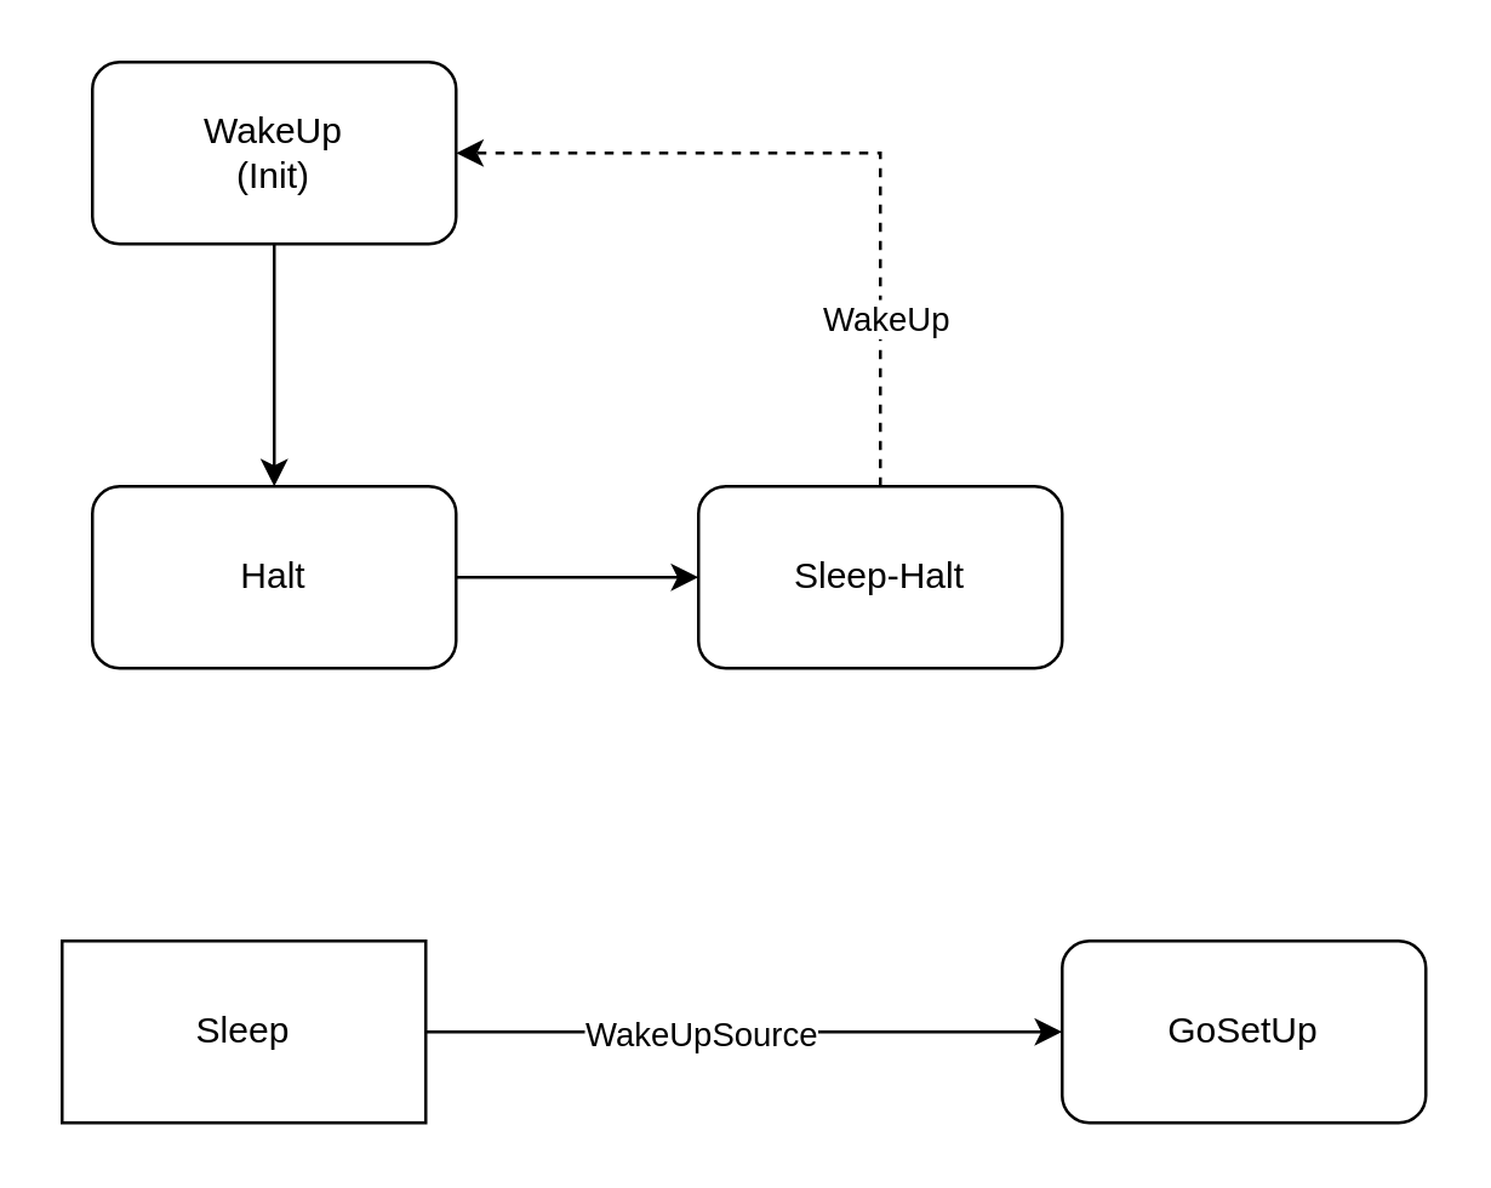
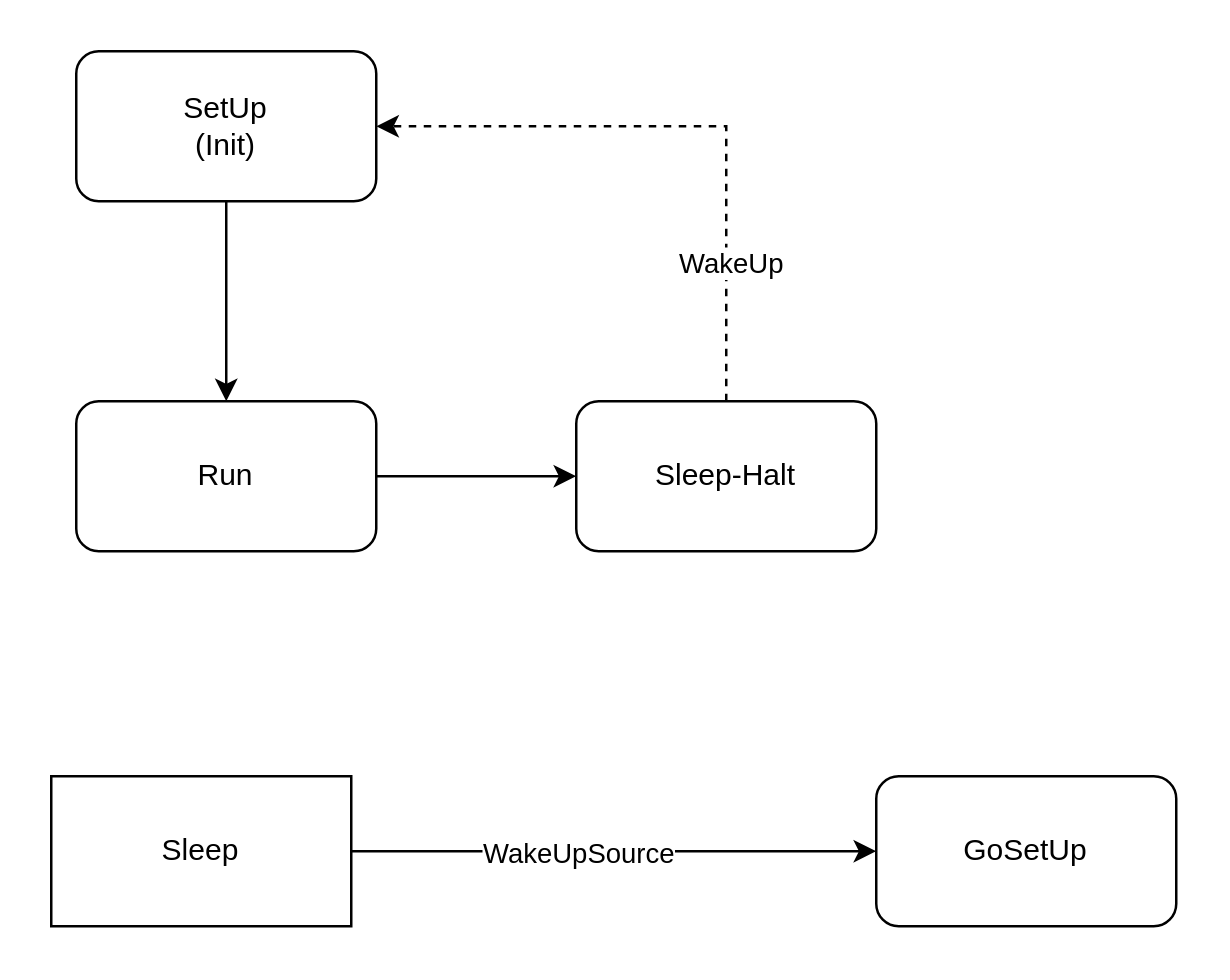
  <mxCell id="0" />
  <mxCell id="1" parent="0" />
  <mxCell id="2" style="edgeStyle=orthogonalEdgeStyle;rounded=0;orthogonalLoop=1;jettySize=auto;html=1;" edge="1" parent="1" source="3" target="5"><mxGeometry relative="1" as="geometry" /></mxCell>
- <mxCell id="3" value="WakeUp&lt;div&gt;(Init)&lt;/div&gt;" style="rounded=1;whiteSpace=wrap;html=1;" vertex="1" parent="1"><mxGeometry x="30" y="20" width="120" height="60" as="geometry" /></mxCell>
+ <mxCell id="3" value="SetUp&lt;div&gt;(Init)&lt;/div&gt;" style="rounded=1;whiteSpace=wrap;html=1;" vertex="1" parent="1"><mxGeometry x="30" y="20" width="120" height="60" as="geometry" /></mxCell>
  <mxCell id="4" style="edgeStyle=orthogonalEdgeStyle;rounded=0;orthogonalLoop=1;jettySize=auto;html=1;entryX=0;entryY=0.5;entryDx=0;entryDy=0;" edge="1" parent="1" source="5" target="8"><mxGeometry relative="1" as="geometry"><mxPoint x="250" y="190" as="targetPoint" /></mxGeometry></mxCell>
- <mxCell id="5" value="Halt" style="rounded=1;whiteSpace=wrap;html=1;" vertex="1" parent="1"><mxGeometry x="30" y="160" width="120" height="60" as="geometry" /></mxCell>
+ <mxCell id="5" value="Run" style="rounded=1;whiteSpace=wrap;html=1;" vertex="1" parent="1"><mxGeometry x="30" y="160" width="120" height="60" as="geometry" /></mxCell>
  <mxCell id="6" style="edgeStyle=orthogonalEdgeStyle;rounded=0;orthogonalLoop=1;jettySize=auto;html=1;exitX=0.5;exitY=0;exitDx=0;exitDy=0;entryX=1;entryY=0.5;entryDx=0;entryDy=0;dashed=1;" edge="1" parent="1" source="8" target="3"><mxGeometry relative="1" as="geometry" /></mxCell>
  <mxCell id="7" value="WakeUp" style="edgeLabel;html=1;align=center;verticalAlign=middle;resizable=0;points=[];" vertex="1" connectable="0" parent="6"><mxGeometry x="-0.552" y="-1" relative="1" as="geometry"><mxPoint as="offset" /></mxGeometry></mxCell>
  <mxCell id="8" value="Sleep-Halt" style="rounded=1;whiteSpace=wrap;html=1;" vertex="1" parent="1"><mxGeometry x="230" y="160" width="120" height="60" as="geometry" /></mxCell>
  <mxCell id="9" style="edgeStyle=orthogonalEdgeStyle;rounded=0;orthogonalLoop=1;jettySize=auto;html=1;entryX=0;entryY=0.5;entryDx=0;entryDy=0;" edge="1" parent="1" source="11" target="12"><mxGeometry relative="1" as="geometry"><mxPoint x="330" y="340" as="targetPoint" /></mxGeometry></mxCell>
  <mxCell id="10" value="WakeUpSource" style="edgeLabel;html=1;align=center;verticalAlign=middle;resizable=0;points=[];" vertex="1" connectable="0" parent="9"><mxGeometry x="-0.2" y="-1" relative="1" as="geometry"><mxPoint x="6" y="-1" as="offset" /></mxGeometry></mxCell>
  <mxCell id="11" value="Sleep" style="whiteSpace=wrap;html=1;rounded=0;" vertex="1" parent="1"><mxGeometry x="20" y="310" width="120" height="60" as="geometry" /></mxCell>
  <mxCell id="12" value="GoSetUp" style="rounded=1;whiteSpace=wrap;html=1;" vertex="1" parent="1"><mxGeometry x="350" y="310" width="120" height="60" as="geometry" /></mxCell>
